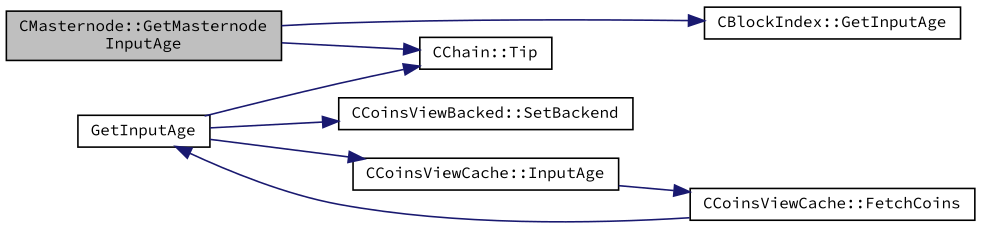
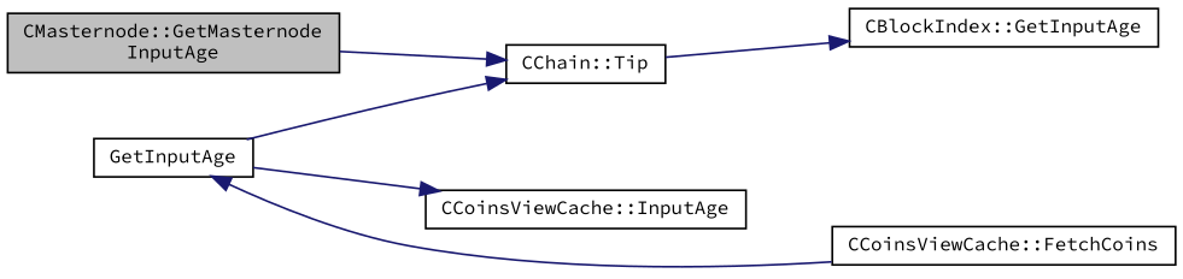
  digraph {
    fontname="Source Code Pro"
    rankdir=LR
    node [color=black fillcolor=white fontname="Source Code Pro" fontsize=10 shape=record style=filled]
    edge [color=midnightblue fontname="Source Code Pro" fontsize=10 labelfontname=Helvetica labelfontsize=10 style=solid]
    n1 [fillcolor=grey75 fontcolor=black height=0.2 label="CMasternode::GetMasternode\lInputAge" width=0.4]
    n2 [height=0.2 label="CChain::Tip" width=0.4]
    n3 [height=0.2 label="CBlockIndex::GetInputAge" width=0.4]
    n4 [height=0.2 label=GetInputAge width=0.4]
-   n5 [height=0.2 label="CCoinsViewBacked::SetBackend" width=0.4]
    n6 [height=0.2 label="CCoinsViewCache::InputAge" width=0.4]
    n7 [height=0.2 label="CCoinsViewCache::FetchCoins" width=0.4]
    n1 -> n2
-   n1 -> n3
+   n2 -> n3
    n4 -> n2
-   n4 -> n5
    n4 -> n6
-   n6 -> n7
    n7 -> n4
  }
